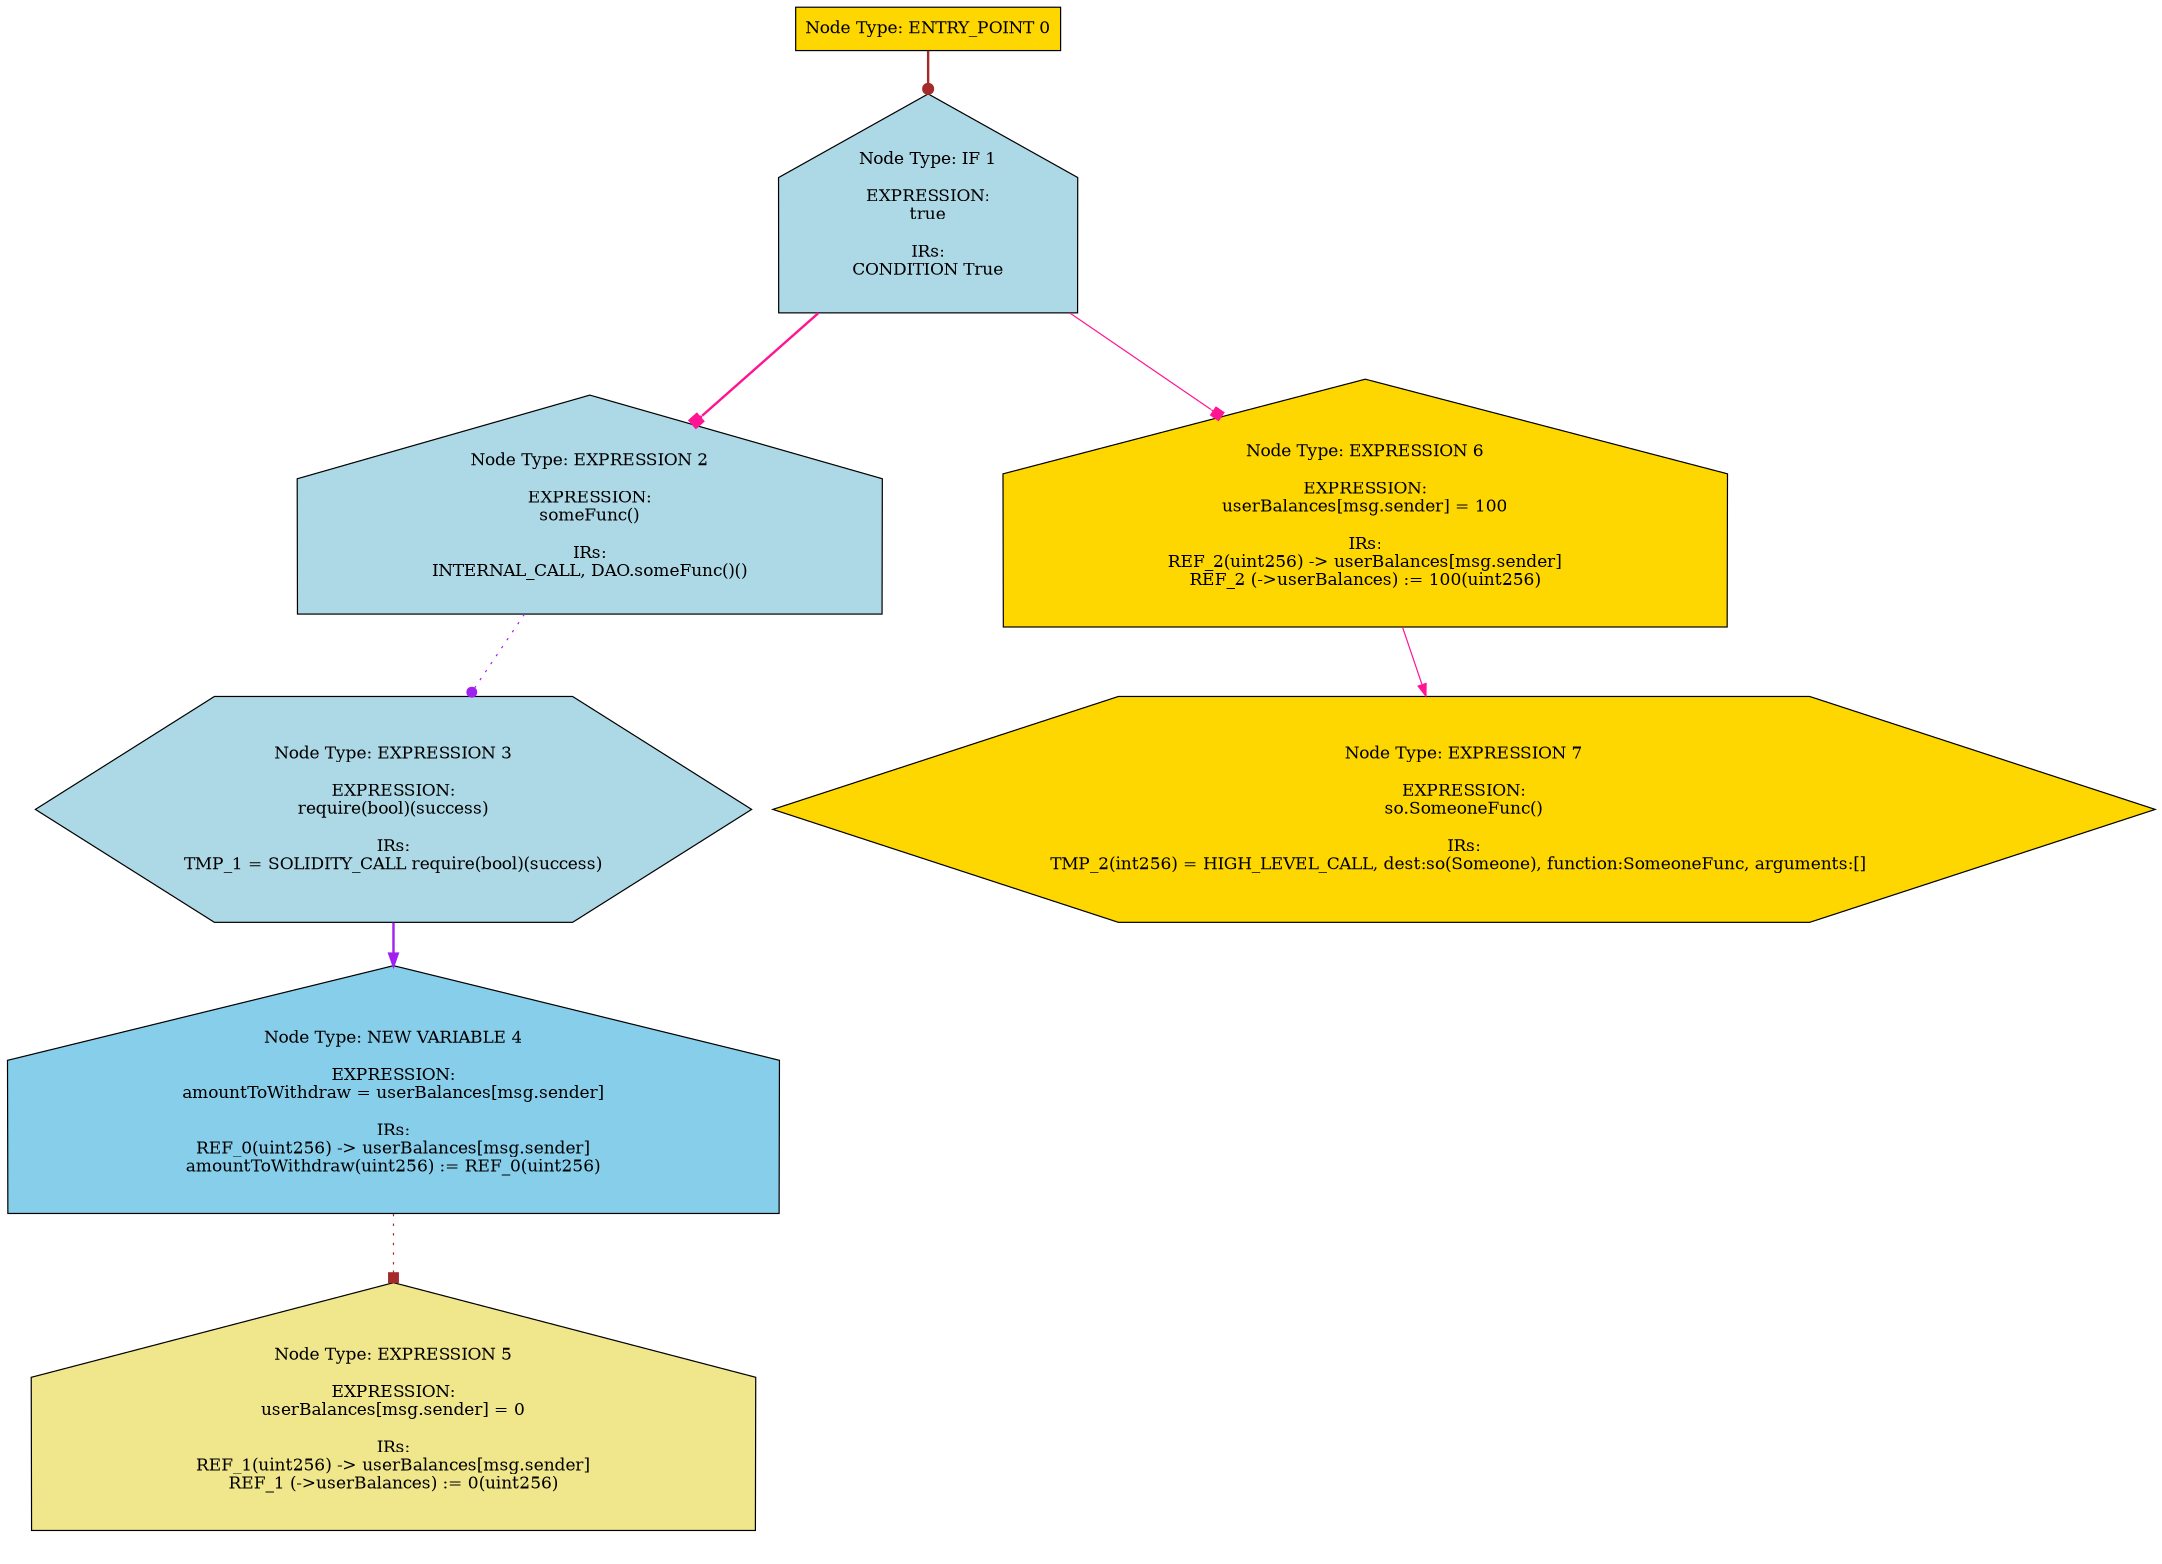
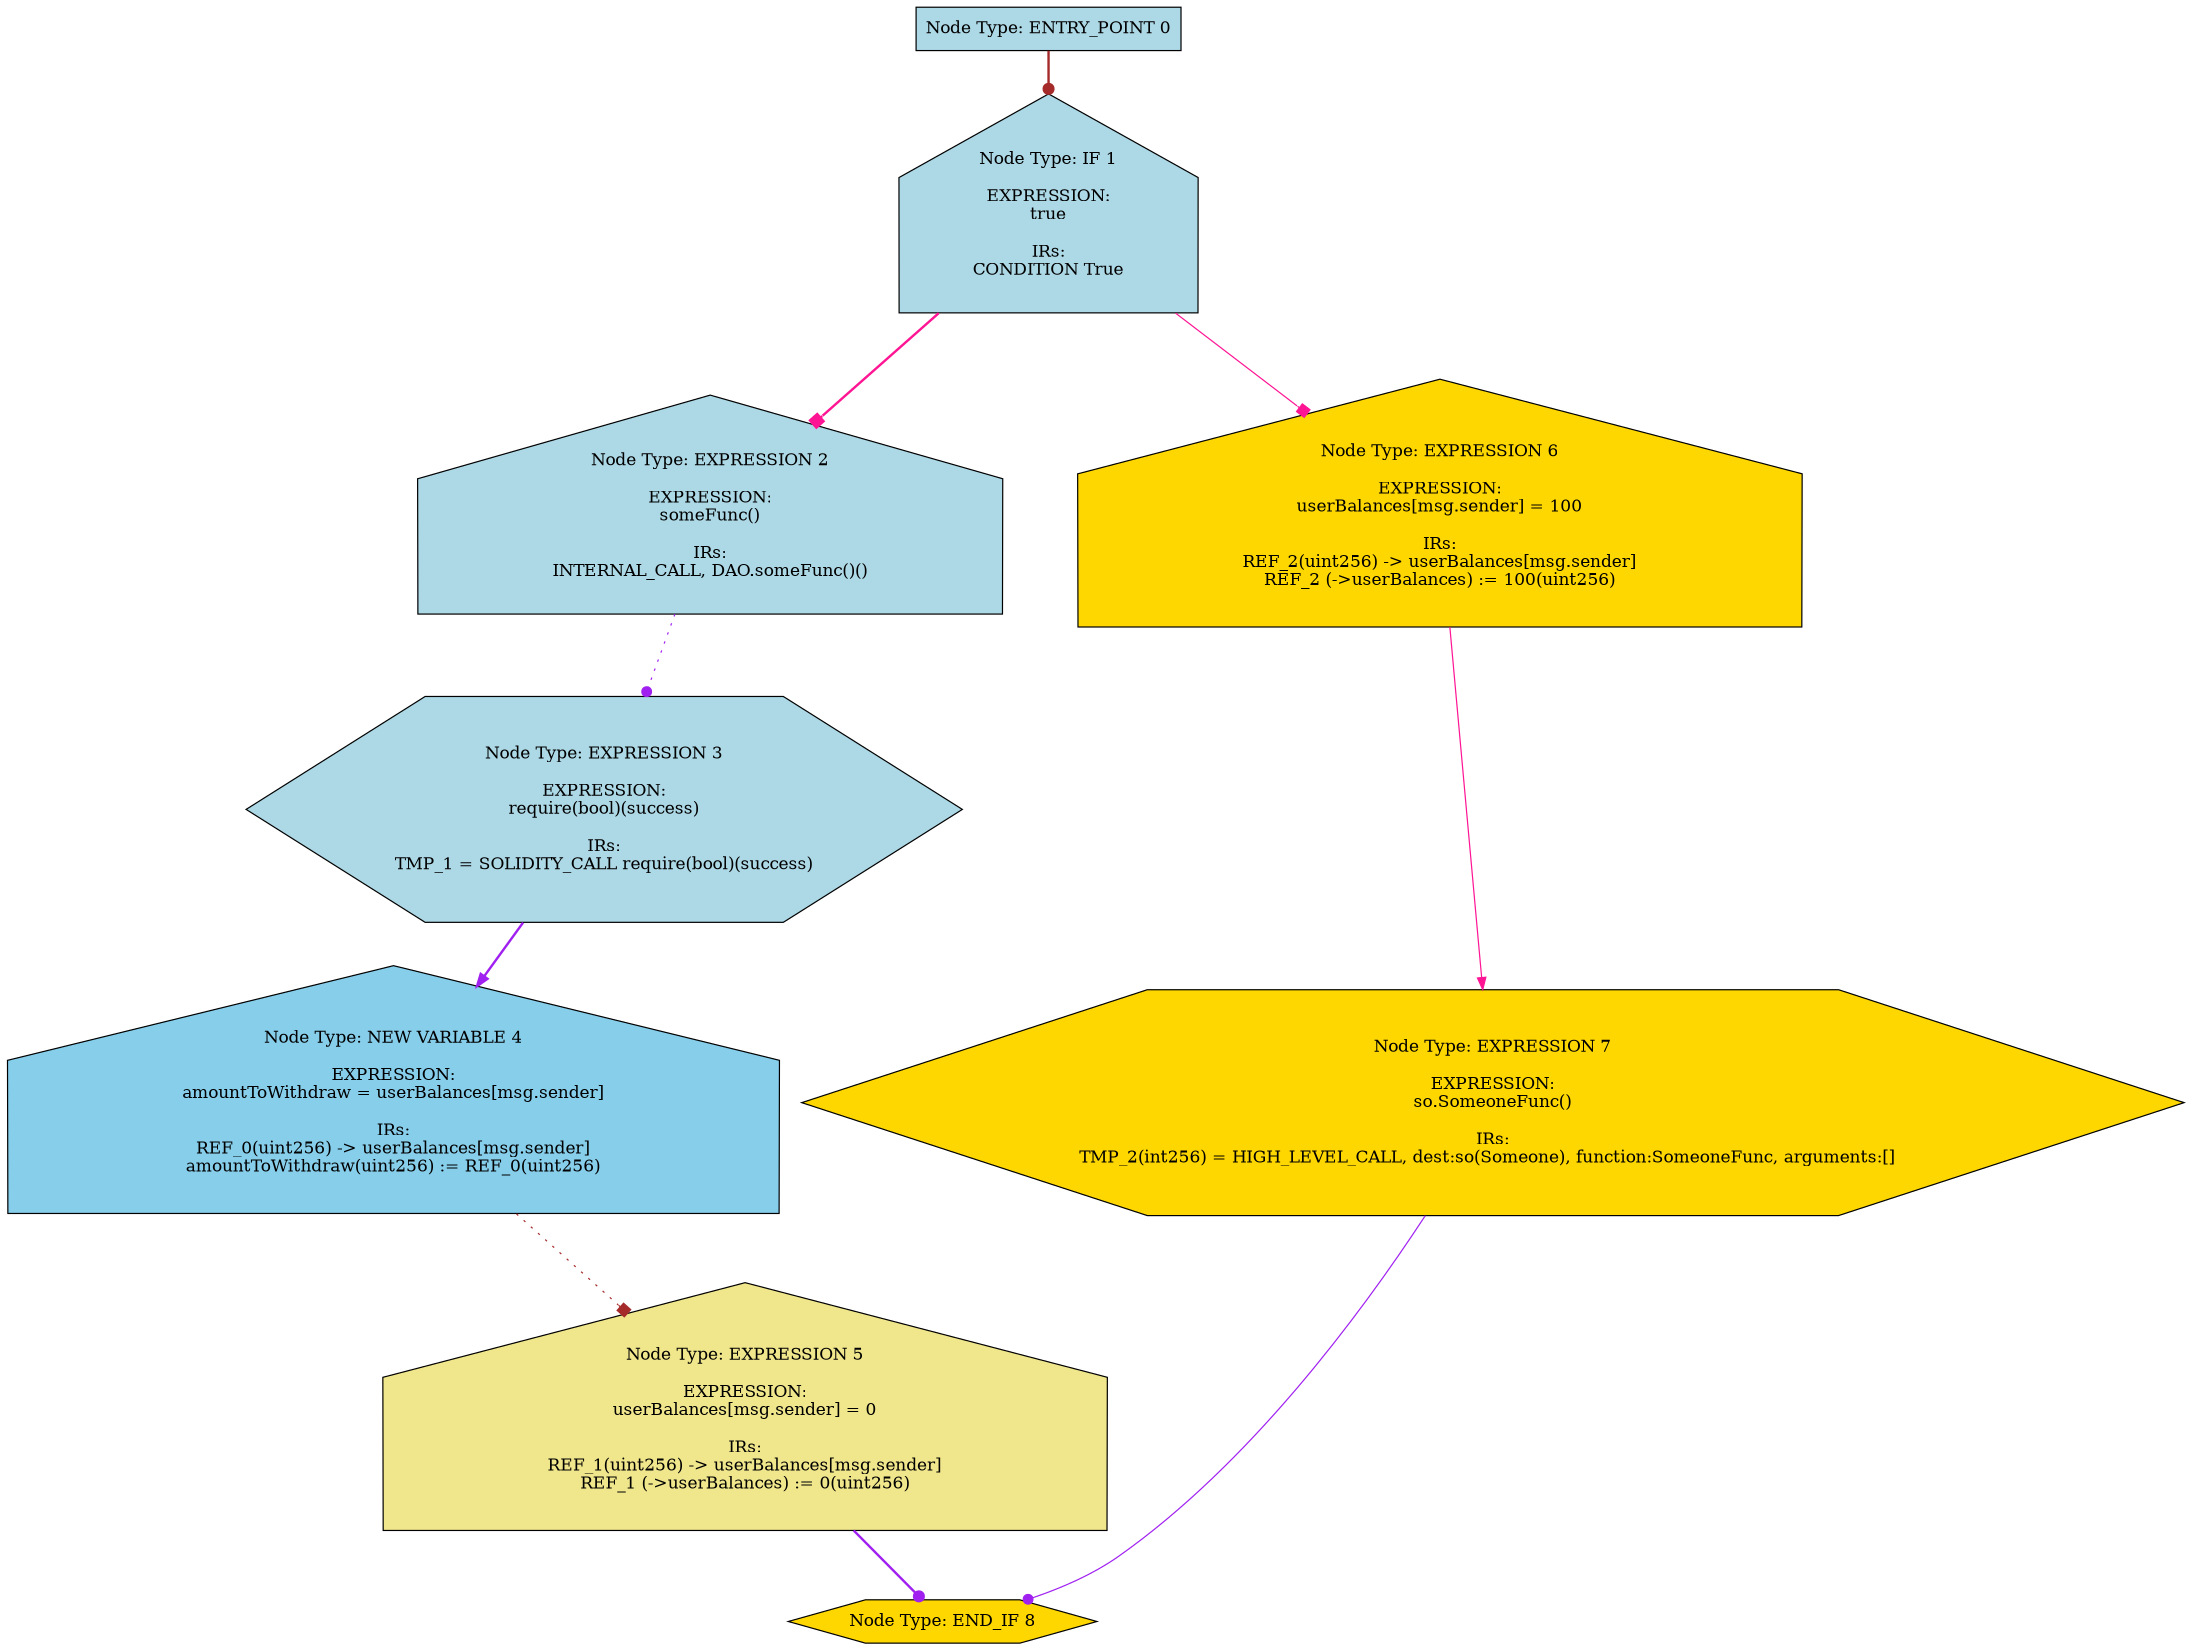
  digraph {
    node [fillcolor=lightblue shape=house style=filled]
    edge [arrowhead=dot color=purple style=bold]
-   n1 [fillcolor=gold label="Node Type: ENTRY_POINT 0\n" shape=box]
+   n1 [label="Node Type: ENTRY_POINT 0\n" shape=box]
    n2 [label="Node Type: IF 1\n\nEXPRESSION:\ntrue\n\nIRs:\nCONDITION True"]
    n3 [label="Node Type: EXPRESSION 2\n\nEXPRESSION:\nsomeFunc()\n\nIRs:\nINTERNAL_CALL, DAO.someFunc()()"]
    n4 [fillcolor=gold label="Node Type: EXPRESSION 6\n\nEXPRESSION:\nuserBalances[msg.sender] = 100\n\nIRs:\nREF_2(uint256) -> userBalances[msg.sender]\nREF_2 (->userBalances) := 100(uint256)"]
    n5 [label="Node Type: EXPRESSION 3\n\nEXPRESSION:\nrequire(bool)(success)\n\nIRs:\nTMP_1 = SOLIDITY_CALL require(bool)(success)" shape=hexagon]
    n6 [fillcolor=gold label="Node Type: EXPRESSION 7\n\nEXPRESSION:\nso.SomeoneFunc()\n\nIRs:\nTMP_2(int256) = HIGH_LEVEL_CALL, dest:so(Someone), function:SomeoneFunc, arguments:[]  " shape=hexagon]
    n7 [fillcolor=skyblue label="Node Type: NEW VARIABLE 4\n\nEXPRESSION:\namountToWithdraw = userBalances[msg.sender]\n\nIRs:\nREF_0(uint256) -> userBalances[msg.sender]\namountToWithdraw(uint256) := REF_0(uint256)"]
+   n8 [fillcolor=gold label="Node Type: END_IF 8\n" shape=hexagon]
    n9 [fillcolor=khaki label="Node Type: EXPRESSION 5\n\nEXPRESSION:\nuserBalances[msg.sender] = 0\n\nIRs:\nREF_1(uint256) -> userBalances[msg.sender]\nREF_1 (->userBalances) := 0(uint256)"]
    n1 -> n2 [color=brown]
    n2 -> n3 [arrowhead=box color=deeppink]
    n2 -> n4 [arrowhead=box color=deeppink style=solid]
    n3 -> n5 [style=dotted]
    n4 -> n6 [arrowhead=normal color=deeppink style=solid]
    n5 -> n7 [arrowhead=normal]
+   n6 -> n8 [style=solid]
    n7 -> n9 [arrowhead=box color=brown style=dotted]
+   n9 -> n8
  }
